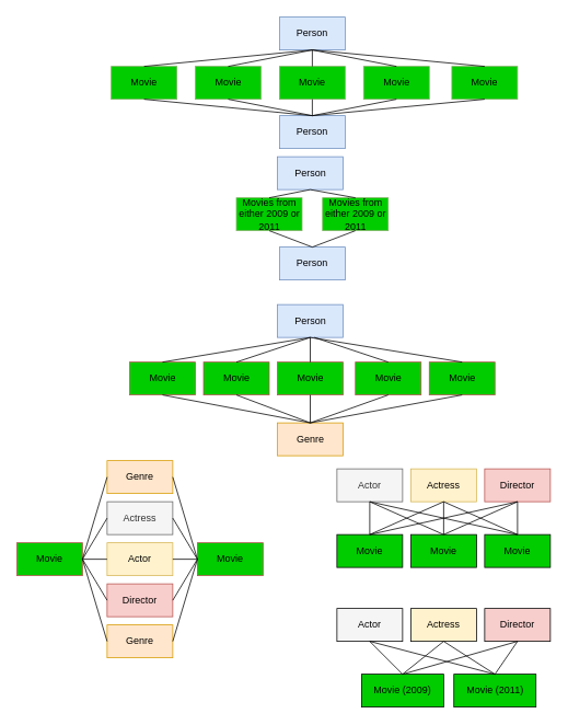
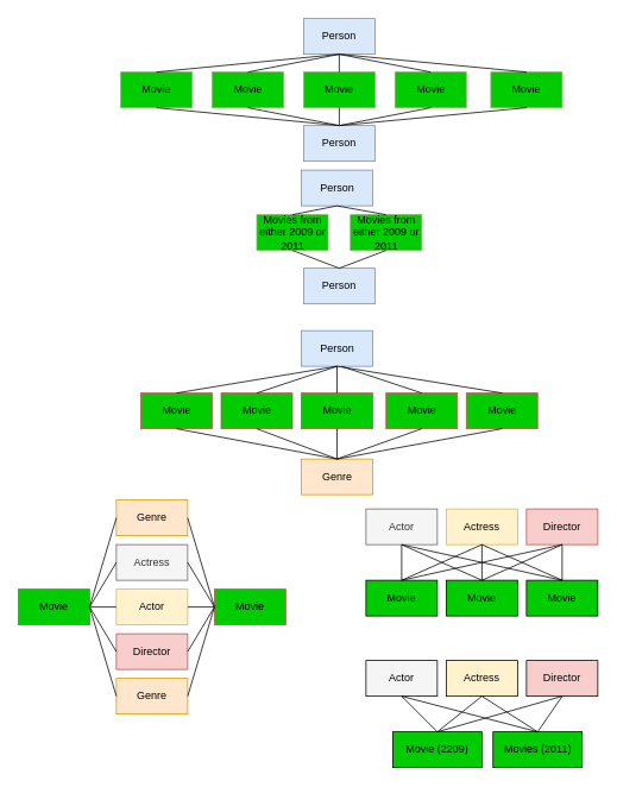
  <mxCell id="0" />
  <mxCell id="1" parent="0" />
  <mxCell id="2" value="Person" style="rounded=0;whiteSpace=wrap;html=1;fillColor=#dae8fc;strokeColor=#6c8ebf;" vertex="1" parent="1"><mxGeometry x="340" y="140" width="80" height="40" as="geometry" /></mxCell>
  <mxCell id="3" value="Movie" style="rounded=0;whiteSpace=wrap;html=1;fillColor=#00CC00;strokeColor=#82b366;" vertex="1" parent="1"><mxGeometry x="340" y="80" width="80" height="40" as="geometry" /></mxCell>
  <mxCell id="4" value="Person" style="rounded=0;whiteSpace=wrap;html=1;fillColor=#dae8fc;strokeColor=#6c8ebf;" vertex="1" parent="1"><mxGeometry x="337.5" y="190" width="80" height="40" as="geometry" /></mxCell>
  <mxCell id="5" value="Person" style="rounded=0;whiteSpace=wrap;html=1;fillColor=#dae8fc;strokeColor=#6c8ebf;" vertex="1" parent="1"><mxGeometry x="340" y="300" width="80" height="40" as="geometry" /></mxCell>
  <mxCell id="6" value="Movies from either 2009 or 2011" style="rounded=0;whiteSpace=wrap;html=1;fillColor=#00CC00;strokeColor=#82b366;" vertex="1" parent="1"><mxGeometry x="392.5" y="240" width="80" height="40" as="geometry" /></mxCell>
  <mxCell id="7" value="Person" style="rounded=0;whiteSpace=wrap;html=1;fillColor=#dae8fc;strokeColor=#6c8ebf;" vertex="1" parent="1"><mxGeometry x="337.5" y="370" width="80" height="40" as="geometry" /></mxCell>
  <mxCell id="8" value="Movie" style="rounded=0;whiteSpace=wrap;html=1;fillColor=#00CC00;strokeColor=#b85450;" vertex="1" parent="1"><mxGeometry x="247.5" y="440" width="80" height="40" as="geometry" /></mxCell>
  <mxCell id="9" value="Movie" style="rounded=0;whiteSpace=wrap;html=1;fillColor=#00CC00;strokeColor=#b85450;" vertex="1" parent="1"><mxGeometry x="157.5" y="440" width="80" height="40" as="geometry" /></mxCell>
  <mxCell id="10" value="Movie" style="rounded=0;whiteSpace=wrap;html=1;fillColor=#00CC00;strokeColor=#b85450;" vertex="1" parent="1"><mxGeometry x="337.5" y="440" width="80" height="40" as="geometry" /></mxCell>
  <mxCell id="11" value="Movie" style="rounded=0;whiteSpace=wrap;html=1;fillColor=#00CC00;strokeColor=#b85450;" vertex="1" parent="1"><mxGeometry x="432.5" y="440" width="80" height="40" as="geometry" /></mxCell>
  <mxCell id="12" value="Movie" style="rounded=0;whiteSpace=wrap;html=1;fillColor=#00CC00;strokeColor=#b85450;" vertex="1" parent="1"><mxGeometry x="522.5" y="440" width="80" height="40" as="geometry" /></mxCell>
  <mxCell id="13" value="Genre" style="rounded=0;whiteSpace=wrap;html=1;fillColor=#ffe6cc;strokeColor=#d79b00;" vertex="1" parent="1"><mxGeometry x="337.5" y="514" width="80" height="40" as="geometry" /></mxCell>
  <mxCell id="14" value="Person" style="rounded=0;whiteSpace=wrap;html=1;fillColor=#dae8fc;strokeColor=#6c8ebf;" vertex="1" parent="1"><mxGeometry x="340" y="20" width="80" height="40" as="geometry" /></mxCell>
  <mxCell id="15" value="Movie" style="rounded=0;whiteSpace=wrap;html=1;fillColor=#00CC00;strokeColor=#b85450;" vertex="1" parent="1"><mxGeometry x="20" y="660" width="80" height="40" as="geometry" /></mxCell>
  <mxCell id="16" value="Genre" style="rounded=0;whiteSpace=wrap;html=1;fillColor=#ffe6cc;strokeColor=#d79b00;" vertex="1" parent="1"><mxGeometry x="130" y="560" width="80" height="40" as="geometry" /></mxCell>
  <mxCell id="17" value="Actress" style="rounded=0;whiteSpace=wrap;html=1;fillColor=#f5f5f5;strokeColor=#666666;fontColor=#333333;" vertex="1" parent="1"><mxGeometry x="130" y="610" width="80" height="40" as="geometry" /></mxCell>
  <mxCell id="18" value="Actor" style="rounded=0;whiteSpace=wrap;html=1;fillColor=#fff2cc;strokeColor=#d6b656;" vertex="1" parent="1"><mxGeometry x="130" y="660" width="80" height="40" as="geometry" /></mxCell>
  <mxCell id="19" value="Director" style="rounded=0;whiteSpace=wrap;html=1;fillColor=#f8cecc;strokeColor=#b85450;" vertex="1" parent="1"><mxGeometry x="130" y="710" width="80" height="40" as="geometry" /></mxCell>
  <mxCell id="20" value="Genre" style="rounded=0;whiteSpace=wrap;html=1;fillColor=#ffe6cc;strokeColor=#d79b00;" vertex="1" parent="1"><mxGeometry x="130" y="760" width="80" height="40" as="geometry" /></mxCell>
  <mxCell id="21" value="Movie" style="rounded=0;whiteSpace=wrap;html=1;fillColor=#00CC00;strokeColor=#b85450;" vertex="1" parent="1"><mxGeometry x="240" y="660" width="80" height="40" as="geometry" /></mxCell>
  <mxCell id="22" value="" style="endArrow=none;html=1;entryX=0.5;entryY=1;entryDx=0;entryDy=0;exitX=0.5;exitY=0;exitDx=0;exitDy=0;" edge="1" parent="1" source="3" target="14"><mxGeometry width="50" height="50" relative="1" as="geometry"><mxPoint x="180" y="300" as="sourcePoint" /><mxPoint x="230" y="250" as="targetPoint" /></mxGeometry></mxCell>
  <mxCell id="23" value="" style="endArrow=none;html=1;exitX=0.5;exitY=0;exitDx=0;exitDy=0;entryX=0.5;entryY=1;entryDx=0;entryDy=0;" edge="1" parent="1" source="6" target="4"><mxGeometry width="50" height="50" relative="1" as="geometry"><mxPoint x="175" y="320" as="sourcePoint" /><mxPoint x="225" y="270" as="targetPoint" /></mxGeometry></mxCell>
  <mxCell id="24" value="" style="endArrow=none;html=1;entryX=0.5;entryY=1;entryDx=0;entryDy=0;exitX=0.5;exitY=0;exitDx=0;exitDy=0;" edge="1" parent="1" source="9" target="7"><mxGeometry width="50" height="50" relative="1" as="geometry"><mxPoint x="17.5" y="660" as="sourcePoint" /><mxPoint x="67.5" y="610" as="targetPoint" /></mxGeometry></mxCell>
  <mxCell id="25" value="" style="endArrow=none;html=1;entryX=0.5;entryY=1;entryDx=0;entryDy=0;exitX=0.5;exitY=0;exitDx=0;exitDy=0;" edge="1" parent="1" source="8" target="7"><mxGeometry width="50" height="50" relative="1" as="geometry"><mxPoint x="67.5" y="650" as="sourcePoint" /><mxPoint x="117.5" y="600" as="targetPoint" /></mxGeometry></mxCell>
  <mxCell id="26" value="" style="endArrow=none;html=1;entryX=0.5;entryY=1;entryDx=0;entryDy=0;" edge="1" parent="1" source="10" target="7"><mxGeometry width="50" height="50" relative="1" as="geometry"><mxPoint x="127.5" y="640" as="sourcePoint" /><mxPoint x="177.5" y="590" as="targetPoint" /></mxGeometry></mxCell>
  <mxCell id="27" value="" style="endArrow=none;html=1;exitX=0.5;exitY=0;exitDx=0;exitDy=0;" edge="1" parent="1" source="11"><mxGeometry width="50" height="50" relative="1" as="geometry"><mxPoint x="157.5" y="640" as="sourcePoint" /><mxPoint x="382.5" y="410" as="targetPoint" /></mxGeometry></mxCell>
  <mxCell id="28" value="" style="endArrow=none;html=1;entryX=0.5;entryY=1;entryDx=0;entryDy=0;exitX=0.5;exitY=0;exitDx=0;exitDy=0;" edge="1" parent="1" source="12" target="7"><mxGeometry width="50" height="50" relative="1" as="geometry"><mxPoint x="87.5" y="660" as="sourcePoint" /><mxPoint x="137.5" y="610" as="targetPoint" /></mxGeometry></mxCell>
  <mxCell id="29" value="" style="endArrow=none;html=1;entryX=0.5;entryY=1;entryDx=0;entryDy=0;exitX=0.5;exitY=0;exitDx=0;exitDy=0;" edge="1" parent="1" source="13" target="9"><mxGeometry width="50" height="50" relative="1" as="geometry"><mxPoint x="107.5" y="700" as="sourcePoint" /><mxPoint x="157.5" y="650" as="targetPoint" /></mxGeometry></mxCell>
  <mxCell id="30" value="" style="endArrow=none;html=1;entryX=0.5;entryY=1;entryDx=0;entryDy=0;exitX=0.5;exitY=0;exitDx=0;exitDy=0;" edge="1" parent="1" source="13" target="8"><mxGeometry width="50" height="50" relative="1" as="geometry"><mxPoint x="117.5" y="660" as="sourcePoint" /><mxPoint x="167.5" y="610" as="targetPoint" /></mxGeometry></mxCell>
  <mxCell id="31" value="" style="endArrow=none;html=1;entryX=0.5;entryY=1;entryDx=0;entryDy=0;exitX=0.5;exitY=0;exitDx=0;exitDy=0;" edge="1" parent="1" source="13" target="10"><mxGeometry width="50" height="50" relative="1" as="geometry"><mxPoint x="397.5" y="540" as="sourcePoint" /><mxPoint x="437.5" y="500" as="targetPoint" /></mxGeometry></mxCell>
  <mxCell id="32" value="" style="endArrow=none;html=1;exitX=0.5;exitY=1;exitDx=0;exitDy=0;entryX=0.5;entryY=0;entryDx=0;entryDy=0;" edge="1" parent="1" source="11" target="13"><mxGeometry width="50" height="50" relative="1" as="geometry"><mxPoint x="157.5" y="640" as="sourcePoint" /><mxPoint x="207.5" y="590" as="targetPoint" /></mxGeometry></mxCell>
  <mxCell id="33" value="" style="endArrow=none;html=1;entryX=0.5;entryY=1;entryDx=0;entryDy=0;exitX=0.5;exitY=0;exitDx=0;exitDy=0;" edge="1" parent="1" source="13" target="12"><mxGeometry width="50" height="50" relative="1" as="geometry"><mxPoint x="397.5" y="540" as="sourcePoint" /><mxPoint x="177.5" y="620" as="targetPoint" /></mxGeometry></mxCell>
  <mxCell id="34" value="" style="endArrow=none;html=1;entryX=0;entryY=0.5;entryDx=0;entryDy=0;exitX=1;exitY=0.5;exitDx=0;exitDy=0;" edge="1" parent="1" source="15" target="19"><mxGeometry width="50" height="50" relative="1" as="geometry"><mxPoint x="70" y="860" as="sourcePoint" /><mxPoint x="120" y="810" as="targetPoint" /></mxGeometry></mxCell>
  <mxCell id="35" value="" style="endArrow=none;html=1;entryX=0;entryY=0.5;entryDx=0;entryDy=0;exitX=1;exitY=0.5;exitDx=0;exitDy=0;" edge="1" parent="1" source="15" target="20"><mxGeometry width="50" height="50" relative="1" as="geometry"><mxPoint x="30" y="900" as="sourcePoint" /><mxPoint x="80" y="850" as="targetPoint" /></mxGeometry></mxCell>
  <mxCell id="36" value="" style="endArrow=none;html=1;exitX=1;exitY=0.5;exitDx=0;exitDy=0;entryX=0;entryY=0.5;entryDx=0;entryDy=0;" edge="1" parent="1" source="16" target="21"><mxGeometry width="50" height="50" relative="1" as="geometry"><mxPoint x="350" y="590" as="sourcePoint" /><mxPoint x="400" y="540" as="targetPoint" /></mxGeometry></mxCell>
  <mxCell id="37" value="" style="endArrow=none;html=1;exitX=1;exitY=0.5;exitDx=0;exitDy=0;entryX=0;entryY=0.5;entryDx=0;entryDy=0;" edge="1" parent="1" source="17" target="21"><mxGeometry width="50" height="50" relative="1" as="geometry"><mxPoint x="300" y="830" as="sourcePoint" /><mxPoint x="350" y="780" as="targetPoint" /></mxGeometry></mxCell>
  <mxCell id="38" value="" style="endArrow=none;html=1;exitX=1;exitY=0.5;exitDx=0;exitDy=0;entryX=0;entryY=0.5;entryDx=0;entryDy=0;" edge="1" parent="1" source="18" target="21"><mxGeometry width="50" height="50" relative="1" as="geometry"><mxPoint x="350" y="830" as="sourcePoint" /><mxPoint x="400" y="780" as="targetPoint" /></mxGeometry></mxCell>
  <mxCell id="39" value="" style="endArrow=none;html=1;exitX=1;exitY=0.5;exitDx=0;exitDy=0;entryX=0;entryY=0.5;entryDx=0;entryDy=0;" edge="1" parent="1" source="19" target="21"><mxGeometry width="50" height="50" relative="1" as="geometry"><mxPoint x="290" y="820" as="sourcePoint" /><mxPoint x="340" y="770" as="targetPoint" /></mxGeometry></mxCell>
  <mxCell id="40" value="" style="endArrow=none;html=1;exitX=1;exitY=0.5;exitDx=0;exitDy=0;entryX=0;entryY=0.5;entryDx=0;entryDy=0;" edge="1" parent="1" source="20" target="21"><mxGeometry width="50" height="50" relative="1" as="geometry"><mxPoint x="270" y="850" as="sourcePoint" /><mxPoint x="320" y="800" as="targetPoint" /></mxGeometry></mxCell>
  <mxCell id="41" value="" style="endArrow=none;html=1;exitX=1;exitY=0.5;exitDx=0;exitDy=0;entryX=0;entryY=0.5;entryDx=0;entryDy=0;" edge="1" parent="1" source="15" target="16"><mxGeometry width="50" height="50" relative="1" as="geometry"><mxPoint x="-10" y="600" as="sourcePoint" /><mxPoint x="40" y="550" as="targetPoint" /></mxGeometry></mxCell>
  <mxCell id="42" value="" style="endArrow=none;html=1;exitX=1;exitY=0.5;exitDx=0;exitDy=0;entryX=0;entryY=0.5;entryDx=0;entryDy=0;" edge="1" parent="1" source="15" target="17"><mxGeometry width="50" height="50" relative="1" as="geometry"><mxPoint x="-100" y="630" as="sourcePoint" /><mxPoint x="-50" y="580" as="targetPoint" /></mxGeometry></mxCell>
  <mxCell id="43" value="" style="endArrow=none;html=1;entryX=0;entryY=0.5;entryDx=0;entryDy=0;exitX=1;exitY=0.5;exitDx=0;exitDy=0;" edge="1" parent="1" source="15" target="18"><mxGeometry width="50" height="50" relative="1" as="geometry"><mxPoint x="80" y="680" as="sourcePoint" /><mxPoint x="-80" y="610" as="targetPoint" /></mxGeometry></mxCell>
  <mxCell id="44" value="Actor" style="rounded=0;whiteSpace=wrap;html=1;fillColor=#f5f5f5;strokeColor=#666666;fontColor=#333333;" vertex="1" parent="1"><mxGeometry x="410" y="570" width="80" height="40" as="geometry" /></mxCell>
  <mxCell id="45" value="Actress" style="rounded=0;whiteSpace=wrap;html=1;fillColor=#fff2cc;strokeColor=#d6b656;" vertex="1" parent="1"><mxGeometry x="500" y="570" width="80" height="40" as="geometry" /></mxCell>
  <mxCell id="46" value="Director" style="rounded=0;whiteSpace=wrap;html=1;fillColor=#f8cecc;strokeColor=#b85450;" vertex="1" parent="1"><mxGeometry x="590" y="570" width="80" height="40" as="geometry" /></mxCell>
  <mxCell id="47" value="Movie" style="rounded=0;whiteSpace=wrap;html=1;fillColor=#00CC00;" vertex="1" parent="1"><mxGeometry x="410" y="650" width="80" height="40" as="geometry" /></mxCell>
  <mxCell id="48" value="Movie" style="rounded=0;whiteSpace=wrap;html=1;gradientColor=none;fillColor=#00CC00;" vertex="1" parent="1"><mxGeometry x="500" y="650" width="80" height="40" as="geometry" /></mxCell>
  <mxCell id="49" value="Movie" style="rounded=0;whiteSpace=wrap;html=1;fillColor=#00CC00;" vertex="1" parent="1"><mxGeometry x="590" y="650" width="80" height="40" as="geometry" /></mxCell>
  <mxCell id="50" value="" style="endArrow=none;html=1;exitX=0.5;exitY=1;exitDx=0;exitDy=0;entryX=0.5;entryY=0;entryDx=0;entryDy=0;" edge="1" parent="1" source="44" target="47"><mxGeometry width="50" height="50" relative="1" as="geometry"><mxPoint x="450" y="750" as="sourcePoint" /><mxPoint x="500" y="700" as="targetPoint" /></mxGeometry></mxCell>
  <mxCell id="51" value="" style="endArrow=none;html=1;exitX=0.5;exitY=1;exitDx=0;exitDy=0;entryX=0.5;entryY=0;entryDx=0;entryDy=0;" edge="1" parent="1" source="44" target="48"><mxGeometry width="50" height="50" relative="1" as="geometry"><mxPoint x="500" y="830" as="sourcePoint" /><mxPoint x="550" y="780" as="targetPoint" /></mxGeometry></mxCell>
  <mxCell id="52" value="" style="endArrow=none;html=1;exitX=0.5;exitY=1;exitDx=0;exitDy=0;entryX=0.5;entryY=0;entryDx=0;entryDy=0;" edge="1" parent="1" source="44" target="49"><mxGeometry width="50" height="50" relative="1" as="geometry"><mxPoint x="480" y="790" as="sourcePoint" /><mxPoint x="530" y="740" as="targetPoint" /></mxGeometry></mxCell>
  <mxCell id="53" value="" style="endArrow=none;html=1;exitX=0.5;exitY=1;exitDx=0;exitDy=0;entryX=0.5;entryY=0;entryDx=0;entryDy=0;" edge="1" parent="1" source="45" target="48"><mxGeometry width="50" height="50" relative="1" as="geometry"><mxPoint x="480" y="790" as="sourcePoint" /><mxPoint x="530" y="740" as="targetPoint" /></mxGeometry></mxCell>
  <mxCell id="54" value="" style="endArrow=none;html=1;exitX=0.5;exitY=1;exitDx=0;exitDy=0;entryX=0.5;entryY=0;entryDx=0;entryDy=0;" edge="1" parent="1" source="45" target="47"><mxGeometry width="50" height="50" relative="1" as="geometry"><mxPoint x="450" y="790" as="sourcePoint" /><mxPoint x="500" y="740" as="targetPoint" /></mxGeometry></mxCell>
  <mxCell id="55" value="" style="endArrow=none;html=1;exitX=0.5;exitY=1;exitDx=0;exitDy=0;entryX=0.5;entryY=0;entryDx=0;entryDy=0;" edge="1" parent="1" source="45" target="49"><mxGeometry width="50" height="50" relative="1" as="geometry"><mxPoint x="510" y="770" as="sourcePoint" /><mxPoint x="560" y="720" as="targetPoint" /></mxGeometry></mxCell>
  <mxCell id="56" value="" style="endArrow=none;html=1;exitX=0.5;exitY=1;exitDx=0;exitDy=0;entryX=0.5;entryY=0;entryDx=0;entryDy=0;" edge="1" parent="1" source="46" target="47"><mxGeometry width="50" height="50" relative="1" as="geometry"><mxPoint x="550" y="810" as="sourcePoint" /><mxPoint x="600" y="760" as="targetPoint" /></mxGeometry></mxCell>
  <mxCell id="57" value="" style="endArrow=none;html=1;entryX=0.5;entryY=1;entryDx=0;entryDy=0;exitX=0.5;exitY=0;exitDx=0;exitDy=0;" edge="1" parent="1" source="48" target="46"><mxGeometry width="50" height="50" relative="1" as="geometry"><mxPoint x="590" y="790" as="sourcePoint" /><mxPoint x="640" y="740" as="targetPoint" /></mxGeometry></mxCell>
  <mxCell id="58" value="" style="endArrow=none;html=1;" edge="1" parent="1" source="49"><mxGeometry width="50" height="50" relative="1" as="geometry"><mxPoint x="720" y="820" as="sourcePoint" /><mxPoint x="630" y="610" as="targetPoint" /></mxGeometry></mxCell>
  <mxCell id="59" value="Actor" style="rounded=0;whiteSpace=wrap;html=1;fillColor=#F5F5F5;" vertex="1" parent="1"><mxGeometry x="410" y="740" width="80" height="40" as="geometry" /></mxCell>
  <mxCell id="60" value="Actress" style="rounded=0;whiteSpace=wrap;html=1;fillColor=#FFF2CC;" vertex="1" parent="1"><mxGeometry x="500" y="740" width="80" height="40" as="geometry" /></mxCell>
  <mxCell id="61" value="Director" style="rounded=0;whiteSpace=wrap;html=1;fillColor=#F8CECC;" vertex="1" parent="1"><mxGeometry x="590" y="740" width="80" height="40" as="geometry" /></mxCell>
- <mxCell id="62" value="Movie (2009)" style="rounded=0;whiteSpace=wrap;html=1;fillColor=#00CC00;" vertex="1" parent="1"><mxGeometry x="440" y="820" width="100" height="40" as="geometry" /></mxCell>
- <mxCell id="63" value="Movie (2011)" style="rounded=0;whiteSpace=wrap;html=1;fillColor=#00CC00;" vertex="1" parent="1"><mxGeometry x="552.5" y="820" width="100" height="40" as="geometry" /></mxCell>
+ <mxCell id="62" value="Movie (2209)" style="rounded=0;whiteSpace=wrap;html=1;fillColor=#00CC00;" vertex="1" parent="1"><mxGeometry x="440" y="820" width="100" height="40" as="geometry" /></mxCell>
+ <mxCell id="63" value="Movies (2011)" style="rounded=0;whiteSpace=wrap;html=1;fillColor=#00CC00;" vertex="1" parent="1"><mxGeometry x="552.5" y="820" width="100" height="40" as="geometry" /></mxCell>
  <mxCell id="64" value="" style="endArrow=none;html=1;exitX=0.5;exitY=1;exitDx=0;exitDy=0;entryX=0.5;entryY=0;entryDx=0;entryDy=0;" edge="1" parent="1" source="59" target="62"><mxGeometry width="50" height="50" relative="1" as="geometry"><mxPoint x="450" y="920" as="sourcePoint" /><mxPoint x="500" y="870" as="targetPoint" /></mxGeometry></mxCell>
  <mxCell id="65" value="" style="endArrow=none;html=1;exitX=0.5;exitY=1;exitDx=0;exitDy=0;entryX=0.5;entryY=0;entryDx=0;entryDy=0;" edge="1" parent="1" source="59" target="63"><mxGeometry width="50" height="50" relative="1" as="geometry"><mxPoint x="500" y="1000" as="sourcePoint" /><mxPoint x="550" y="950" as="targetPoint" /></mxGeometry></mxCell>
  <mxCell id="66" value="" style="endArrow=none;html=1;exitX=0.5;exitY=1;exitDx=0;exitDy=0;entryX=0.5;entryY=0;entryDx=0;entryDy=0;" edge="1" parent="1" source="60" target="63"><mxGeometry width="50" height="50" relative="1" as="geometry"><mxPoint x="480" y="960" as="sourcePoint" /><mxPoint x="530" y="910" as="targetPoint" /></mxGeometry></mxCell>
  <mxCell id="67" value="" style="endArrow=none;html=1;exitX=0.5;exitY=1;exitDx=0;exitDy=0;entryX=0.5;entryY=0;entryDx=0;entryDy=0;" edge="1" parent="1" source="60" target="62"><mxGeometry width="50" height="50" relative="1" as="geometry"><mxPoint x="450" y="960" as="sourcePoint" /><mxPoint x="500" y="910" as="targetPoint" /></mxGeometry></mxCell>
  <mxCell id="68" value="" style="endArrow=none;html=1;exitX=0.5;exitY=1;exitDx=0;exitDy=0;entryX=0.5;entryY=0;entryDx=0;entryDy=0;" edge="1" parent="1" source="61" target="62"><mxGeometry width="50" height="50" relative="1" as="geometry"><mxPoint x="550" y="980" as="sourcePoint" /><mxPoint x="600" y="930" as="targetPoint" /></mxGeometry></mxCell>
  <mxCell id="69" value="" style="endArrow=none;html=1;entryX=0.5;entryY=1;entryDx=0;entryDy=0;exitX=0.5;exitY=0;exitDx=0;exitDy=0;" edge="1" parent="1" source="63" target="61"><mxGeometry width="50" height="50" relative="1" as="geometry"><mxPoint x="590" y="960" as="sourcePoint" /><mxPoint x="640" y="910" as="targetPoint" /></mxGeometry></mxCell>
  <mxCell id="70" value="Movie" style="rounded=0;whiteSpace=wrap;html=1;fillColor=#00CC00;strokeColor=#82b366;" vertex="1" parent="1"><mxGeometry x="237.5" y="80" width="80" height="40" as="geometry" /></mxCell>
  <mxCell id="71" value="Movie" style="rounded=0;whiteSpace=wrap;html=1;fillColor=#00CC00;strokeColor=#82b366;" vertex="1" parent="1"><mxGeometry x="442.5" y="80" width="80" height="40" as="geometry" /></mxCell>
  <mxCell id="72" value="Movie" style="rounded=0;whiteSpace=wrap;html=1;fillColor=#00CC00;strokeColor=#82b366;" vertex="1" parent="1"><mxGeometry x="550" y="80" width="80" height="40" as="geometry" /></mxCell>
  <mxCell id="73" value="Movie" style="rounded=0;whiteSpace=wrap;html=1;fillColor=#00CC00;strokeColor=#82b366;" vertex="1" parent="1"><mxGeometry x="135" y="80" width="80" height="40" as="geometry" /></mxCell>
  <mxCell id="74" value="" style="endArrow=none;html=1;entryX=0.5;entryY=1;entryDx=0;entryDy=0;exitX=0.5;exitY=0;exitDx=0;exitDy=0;" edge="1" parent="1" source="2" target="3"><mxGeometry width="50" height="50" relative="1" as="geometry"><mxPoint x="270" y="210" as="sourcePoint" /><mxPoint x="320" y="160" as="targetPoint" /></mxGeometry></mxCell>
  <mxCell id="75" value="" style="endArrow=none;html=1;entryX=0.5;entryY=1;entryDx=0;entryDy=0;exitX=0.5;exitY=0;exitDx=0;exitDy=0;" edge="1" parent="1" source="2" target="73"><mxGeometry width="50" height="50" relative="1" as="geometry"><mxPoint x="170" y="240" as="sourcePoint" /><mxPoint x="220" y="190" as="targetPoint" /></mxGeometry></mxCell>
  <mxCell id="76" value="" style="endArrow=none;html=1;entryX=0.5;entryY=1;entryDx=0;entryDy=0;" edge="1" parent="1" target="70"><mxGeometry width="50" height="50" relative="1" as="geometry"><mxPoint x="380" y="140" as="sourcePoint" /><mxPoint x="240" y="230" as="targetPoint" /></mxGeometry></mxCell>
  <mxCell id="77" value="" style="endArrow=none;html=1;entryX=0.5;entryY=1;entryDx=0;entryDy=0;exitX=0.5;exitY=0;exitDx=0;exitDy=0;" edge="1" parent="1" source="2" target="71"><mxGeometry width="50" height="50" relative="1" as="geometry"><mxPoint x="620" y="230" as="sourcePoint" /><mxPoint x="670" y="180" as="targetPoint" /></mxGeometry></mxCell>
  <mxCell id="78" value="" style="endArrow=none;html=1;entryX=0.5;entryY=1;entryDx=0;entryDy=0;" edge="1" parent="1" target="72"><mxGeometry width="50" height="50" relative="1" as="geometry"><mxPoint x="380" y="140" as="sourcePoint" /><mxPoint x="650" y="190" as="targetPoint" /></mxGeometry></mxCell>
  <mxCell id="79" value="" style="endArrow=none;html=1;entryX=0.5;entryY=1;entryDx=0;entryDy=0;exitX=0.5;exitY=0;exitDx=0;exitDy=0;" edge="1" parent="1" source="73" target="14"><mxGeometry width="50" height="50" relative="1" as="geometry"><mxPoint x="150" y="250" as="sourcePoint" /><mxPoint x="200" y="200" as="targetPoint" /></mxGeometry></mxCell>
  <mxCell id="80" value="" style="endArrow=none;html=1;entryX=0.5;entryY=1;entryDx=0;entryDy=0;exitX=0.5;exitY=0;exitDx=0;exitDy=0;" edge="1" parent="1" source="70" target="14"><mxGeometry width="50" height="50" relative="1" as="geometry"><mxPoint x="180" y="230" as="sourcePoint" /><mxPoint x="230" y="180" as="targetPoint" /></mxGeometry></mxCell>
  <mxCell id="81" value="" style="endArrow=none;html=1;exitX=0.5;exitY=1;exitDx=0;exitDy=0;entryX=0.5;entryY=0;entryDx=0;entryDy=0;" edge="1" parent="1" source="14" target="71"><mxGeometry width="50" height="50" relative="1" as="geometry"><mxPoint x="630" y="220" as="sourcePoint" /><mxPoint x="680" y="170" as="targetPoint" /></mxGeometry></mxCell>
  <mxCell id="82" value="" style="endArrow=none;html=1;entryX=0.5;entryY=0;entryDx=0;entryDy=0;" edge="1" parent="1" target="72"><mxGeometry width="50" height="50" relative="1" as="geometry"><mxPoint x="380" y="60" as="sourcePoint" /><mxPoint x="560" y="210" as="targetPoint" /></mxGeometry></mxCell>
  <mxCell id="83" value="Movies from either 2009 or 2011" style="rounded=0;whiteSpace=wrap;html=1;fillColor=#00CC00;strokeColor=#82b366;" vertex="1" parent="1"><mxGeometry x="287.5" y="240" width="80" height="40" as="geometry" /></mxCell>
  <mxCell id="84" value="" style="endArrow=none;html=1;entryX=0.5;entryY=1;entryDx=0;entryDy=0;exitX=0.5;exitY=0;exitDx=0;exitDy=0;" edge="1" parent="1" source="83" target="4"><mxGeometry width="50" height="50" relative="1" as="geometry"><mxPoint x="200" y="310" as="sourcePoint" /><mxPoint x="250" y="260" as="targetPoint" /></mxGeometry></mxCell>
  <mxCell id="85" value="" style="endArrow=none;html=1;entryX=0.5;entryY=1;entryDx=0;entryDy=0;exitX=0.5;exitY=0;exitDx=0;exitDy=0;" edge="1" parent="1" source="5" target="83"><mxGeometry width="50" height="50" relative="1" as="geometry"><mxPoint x="190" y="330" as="sourcePoint" /><mxPoint x="240" y="280" as="targetPoint" /></mxGeometry></mxCell>
  <mxCell id="86" value="" style="endArrow=none;html=1;entryX=0.5;entryY=1;entryDx=0;entryDy=0;" edge="1" parent="1" target="6"><mxGeometry width="50" height="50" relative="1" as="geometry"><mxPoint x="380" y="300" as="sourcePoint" /><mxPoint x="280" y="300" as="targetPoint" /></mxGeometry></mxCell>
